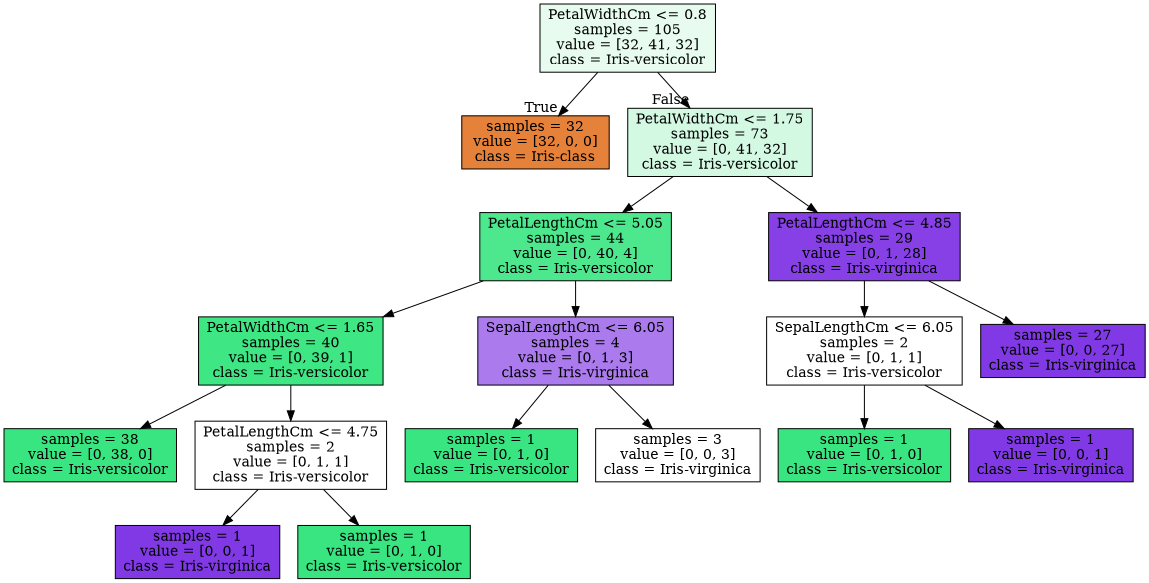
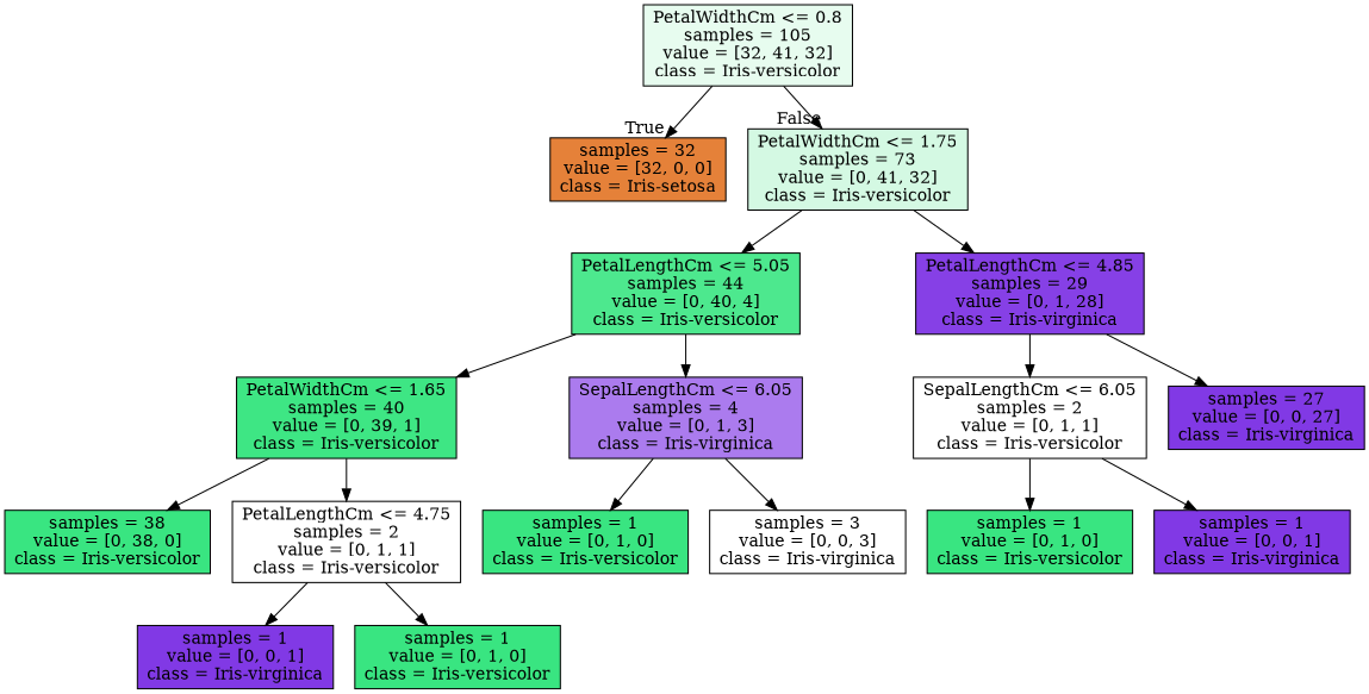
  digraph {
    node [color=black fillcolor="#39e581" shape=box style=filled]
    n1 [fillcolor="#e7fcef" label="PetalWidthCm <= 0.8\nsamples = 105\nvalue = [32, 41, 32]\nclass = Iris-versicolor"]
-   n2 [fillcolor="#e58139" label="samples = 32\nvalue = [32, 0, 0]\nclass = Iris-class"]
+   n2 [fillcolor="#e58139" label="samples = 32\nvalue = [32, 0, 0]\nclass = Iris-setosa"]
    n3 [fillcolor="#d4f9e3" label="PetalWidthCm <= 1.75\nsamples = 73\nvalue = [0, 41, 32]\nclass = Iris-versicolor"]
    n4 [fillcolor="#4de88e" label="PetalLengthCm <= 5.05\nsamples = 44\nvalue = [0, 40, 4]\nclass = Iris-versicolor"]
    n5 [fillcolor="#8640e6" label="PetalLengthCm <= 4.85\nsamples = 29\nvalue = [0, 1, 28]\nclass = Iris-virginica"]
    n6 [fillcolor="#3ee684" label="PetalWidthCm <= 1.65\nsamples = 40\nvalue = [0, 39, 1]\nclass = Iris-versicolor"]
    n7 [fillcolor="#ab7bee" label="SepalLengthCm <= 6.05\nsamples = 4\nvalue = [0, 1, 3]\nclass = Iris-virginica"]
    n8 [fillcolor="#ffffff" label="SepalLengthCm <= 6.05\nsamples = 2\nvalue = [0, 1, 1]\nclass = Iris-versicolor"]
    n9 [fillcolor="#8139e5" label="samples = 27\nvalue = [0, 0, 27]\nclass = Iris-virginica"]
    n10 [label="samples = 38\nvalue = [0, 38, 0]\nclass = Iris-versicolor"]
    n11 [fillcolor="#ffffff" label="PetalLengthCm <= 4.75\nsamples = 2\nvalue = [0, 1, 1]\nclass = Iris-versicolor"]
    n12 [label="samples = 1\nvalue = [0, 1, 0]\nclass = Iris-versicolor"]
    n13 [fillcolor="#ffffff" label="samples = 3\nvalue = [0, 0, 3]\nclass = Iris-virginica"]
    n14 [fillcolor="#8139e5" label="samples = 1\nvalue = [0, 0, 1]\nclass = Iris-virginica"]
    n15 [label="samples = 1\nvalue = [0, 1, 0]\nclass = Iris-versicolor"]
    n16 [label="samples = 1\nvalue = [0, 1, 0]\nclass = Iris-versicolor"]
    n17 [fillcolor="#8139e5" label="samples = 1\nvalue = [0, 0, 1]\nclass = Iris-virginica"]
    n1 -> n2 [headlabel=True labelangle=45 labeldistance=2.5]
    n1 -> n3 [headlabel=False labelangle=-45 labeldistance=2.5]
    n3 -> n4
    n3 -> n5
    n4 -> n6
    n4 -> n7
    n5 -> n8
    n5 -> n9
    n6 -> n10
    n6 -> n11
    n7 -> n12
    n7 -> n13
    n8 -> n16
    n8 -> n17
    n11 -> n14
    n11 -> n15
  }
